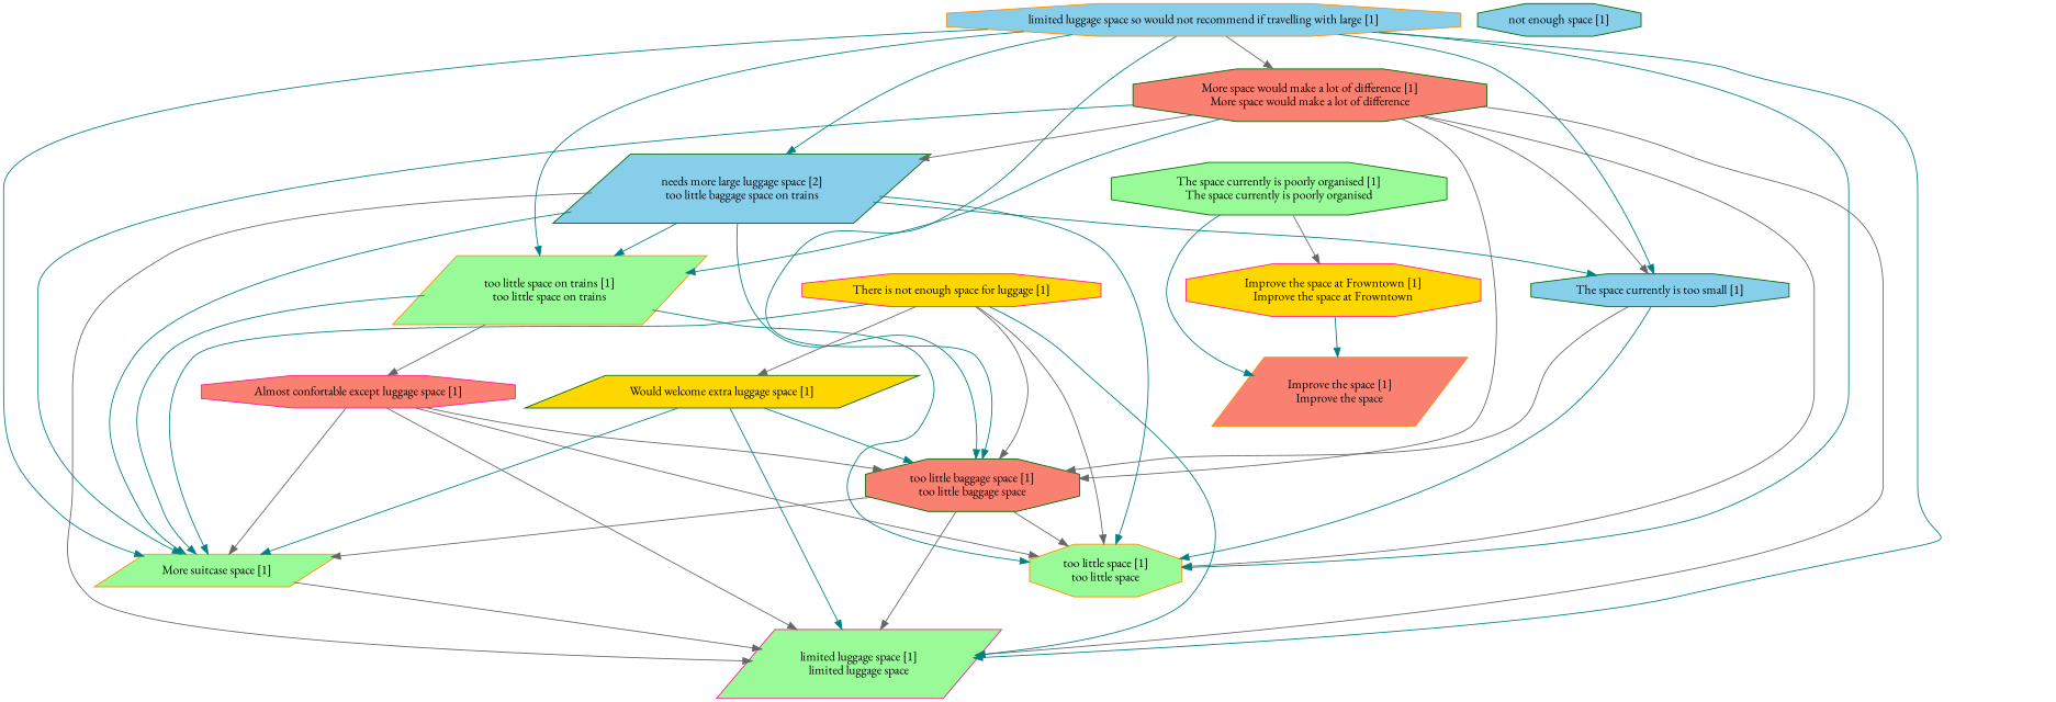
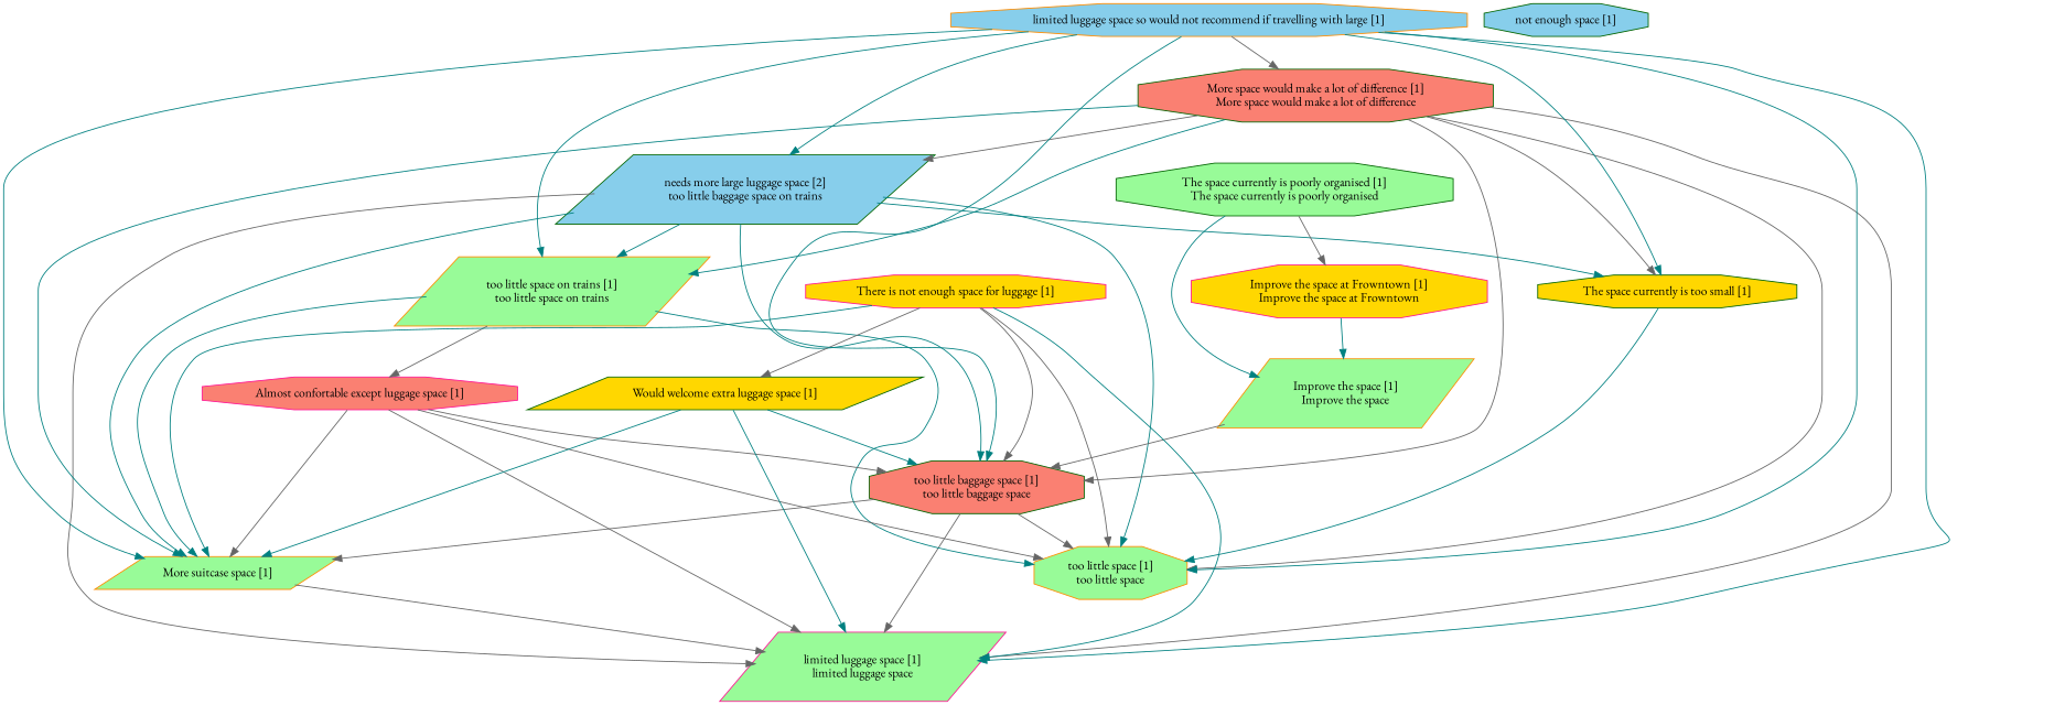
  digraph {
    fontname="EB Garamond"
    node [color=darkgreen fillcolor=palegreen fontname="EB Garamond" shape=octagon style=filled]
    edge [color=teal fontname="EB Garamond"]
    "needs more large luggage space [2]\ntoo little baggage space on trains" [fillcolor=skyblue shape=parallelogram]
    "More suitcase space [1]" [color=darkorange shape=parallelogram]
-   "The space currently is too small [1]" [fillcolor=skyblue]
+   "The space currently is too small [1]" [fillcolor=gold]
    "limited luggage space [1]\nlimited luggage space" [color=deeppink shape=parallelogram]
    "too little baggage space [1]\ntoo little baggage space" [fillcolor=salmon]
    "too little space [1]\ntoo little space" [color=darkorange]
    "too little space on trains [1]\ntoo little space on trains" [color=darkorange shape=parallelogram]
    "Almost confortable except luggage space [1]" [color=deeppink fillcolor=salmon]
    "Improve the space at Frowntown [1]\nImprove the space at Frowntown" [color=deeppink fillcolor=gold]
-   "Improve the space [1]\nImprove the space" [color=darkorange fillcolor=salmon shape=parallelogram]
+   "Improve the space [1]\nImprove the space" [color=darkorange shape=parallelogram]
    "More space would make a lot of difference [1]\nMore space would make a lot of difference" [fillcolor=salmon]
    "The space currently is poorly organised [1]\nThe space currently is poorly organised"
    "There is not enough space for luggage [1]" [color=deeppink fillcolor=gold]
    "Would welcome extra luggage space [1]" [fillcolor=gold shape=parallelogram]
    "limited luggage space so would not recommend if travelling with large [1]" [color=darkorange fillcolor=skyblue]
    "not enough space [1]" [fillcolor=skyblue]
    "needs more large luggage space [2]\ntoo little baggage space on trains" -> "More suitcase space [1]"
    "needs more large luggage space [2]\ntoo little baggage space on trains" -> "The space currently is too small [1]"
    "needs more large luggage space [2]\ntoo little baggage space on trains" -> "limited luggage space [1]\nlimited luggage space" [color=gray40]
    "needs more large luggage space [2]\ntoo little baggage space on trains" -> "too little baggage space [1]\ntoo little baggage space"
    "needs more large luggage space [2]\ntoo little baggage space on trains" -> "too little space [1]\ntoo little space"
    "needs more large luggage space [2]\ntoo little baggage space on trains" -> "too little space on trains [1]\ntoo little space on trains"
    "More suitcase space [1]" -> "limited luggage space [1]\nlimited luggage space" [color=gray40]
-   "The space currently is too small [1]" -> "too little baggage space [1]\ntoo little baggage space" [color=gray40]
+   "Improve the space [1]\nImprove the space" -> "too little baggage space [1]\ntoo little baggage space" [color=gray40]
    "The space currently is too small [1]" -> "too little space [1]\ntoo little space"
    "too little baggage space [1]\ntoo little baggage space" -> "More suitcase space [1]" [color=gray40]
    "too little baggage space [1]\ntoo little baggage space" -> "limited luggage space [1]\nlimited luggage space" [color=gray40]
    "too little baggage space [1]\ntoo little baggage space" -> "too little space [1]\ntoo little space" [color=gray40]
    "too little space on trains [1]\ntoo little space on trains" -> "More suitcase space [1]"
    "too little space on trains [1]\ntoo little space on trains" -> "too little space [1]\ntoo little space"
    "too little space on trains [1]\ntoo little space on trains" -> "Almost confortable except luggage space [1]" [color=gray40]
    "Almost confortable except luggage space [1]" -> "More suitcase space [1]" [color=gray40]
    "Almost confortable except luggage space [1]" -> "limited luggage space [1]\nlimited luggage space" [color=gray40]
    "Almost confortable except luggage space [1]" -> "too little baggage space [1]\ntoo little baggage space" [color=gray40]
    "Almost confortable except luggage space [1]" -> "too little space [1]\ntoo little space" [color=gray40]
    "Improve the space at Frowntown [1]\nImprove the space at Frowntown" -> "Improve the space [1]\nImprove the space"
    "More space would make a lot of difference [1]\nMore space would make a lot of difference" -> "needs more large luggage space [2]\ntoo little baggage space on trains" [color=gray40]
    "More space would make a lot of difference [1]\nMore space would make a lot of difference" -> "More suitcase space [1]"
    "More space would make a lot of difference [1]\nMore space would make a lot of difference" -> "The space currently is too small [1]" [color=gray40]
    "More space would make a lot of difference [1]\nMore space would make a lot of difference" -> "limited luggage space [1]\nlimited luggage space" [color=gray40]
    "More space would make a lot of difference [1]\nMore space would make a lot of difference" -> "too little baggage space [1]\ntoo little baggage space" [color=gray40]
    "More space would make a lot of difference [1]\nMore space would make a lot of difference" -> "too little space [1]\ntoo little space" [color=gray40]
    "More space would make a lot of difference [1]\nMore space would make a lot of difference" -> "too little space on trains [1]\ntoo little space on trains"
    "The space currently is poorly organised [1]\nThe space currently is poorly organised" -> "Improve the space at Frowntown [1]\nImprove the space at Frowntown" [color=gray40]
    "The space currently is poorly organised [1]\nThe space currently is poorly organised" -> "Improve the space [1]\nImprove the space"
    "There is not enough space for luggage [1]" -> "More suitcase space [1]"
    "There is not enough space for luggage [1]" -> "limited luggage space [1]\nlimited luggage space"
    "There is not enough space for luggage [1]" -> "too little baggage space [1]\ntoo little baggage space" [color=gray40]
    "There is not enough space for luggage [1]" -> "too little space [1]\ntoo little space" [color=gray40]
    "There is not enough space for luggage [1]" -> "Would welcome extra luggage space [1]" [color=gray40]
    "Would welcome extra luggage space [1]" -> "More suitcase space [1]"
    "Would welcome extra luggage space [1]" -> "limited luggage space [1]\nlimited luggage space"
    "Would welcome extra luggage space [1]" -> "too little baggage space [1]\ntoo little baggage space"
    "limited luggage space so would not recommend if travelling with large [1]" -> "needs more large luggage space [2]\ntoo little baggage space on trains"
    "limited luggage space so would not recommend if travelling with large [1]" -> "More suitcase space [1]"
    "limited luggage space so would not recommend if travelling with large [1]" -> "The space currently is too small [1]"
    "limited luggage space so would not recommend if travelling with large [1]" -> "limited luggage space [1]\nlimited luggage space"
    "limited luggage space so would not recommend if travelling with large [1]" -> "too little baggage space [1]\ntoo little baggage space"
    "limited luggage space so would not recommend if travelling with large [1]" -> "too little space [1]\ntoo little space"
    "limited luggage space so would not recommend if travelling with large [1]" -> "too little space on trains [1]\ntoo little space on trains"
    "limited luggage space so would not recommend if travelling with large [1]" -> "More space would make a lot of difference [1]\nMore space would make a lot of difference" [color=gray40]
  }
